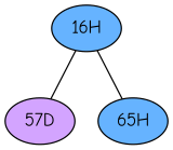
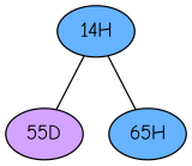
  graph {
    fontname="Comic Neue"
    node [fillcolor="#66B3FF" fontname="Comic Neue" style=radial]
    edge [fontname="Comic Neue" penwidth=1]
-   "57D" [fillcolor="#D3A4FF"]
-   "14H" [label="16H"]
+   "57D" [fillcolor="#D3A4FF" label="55D"]
+   "14H"
    n3 [label="65H"]
    "14H" -- "57D"
    "14H" -- n3
  }
